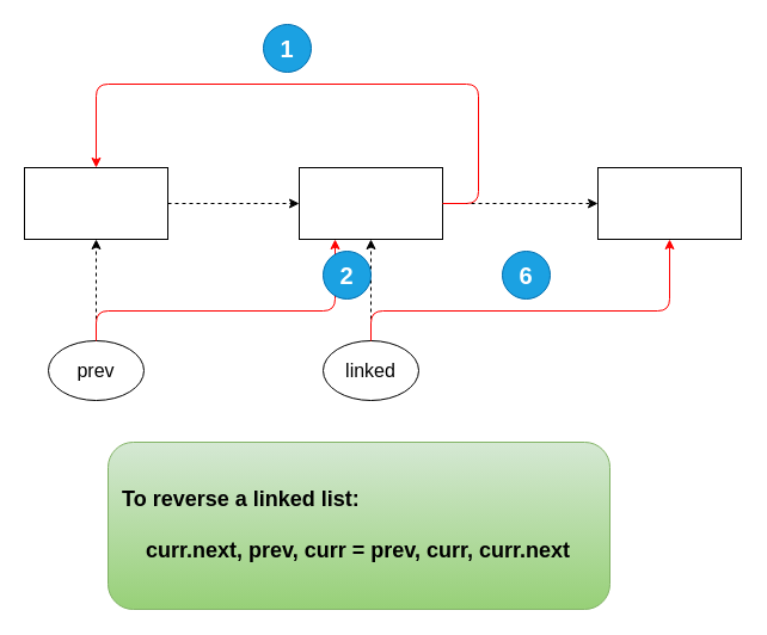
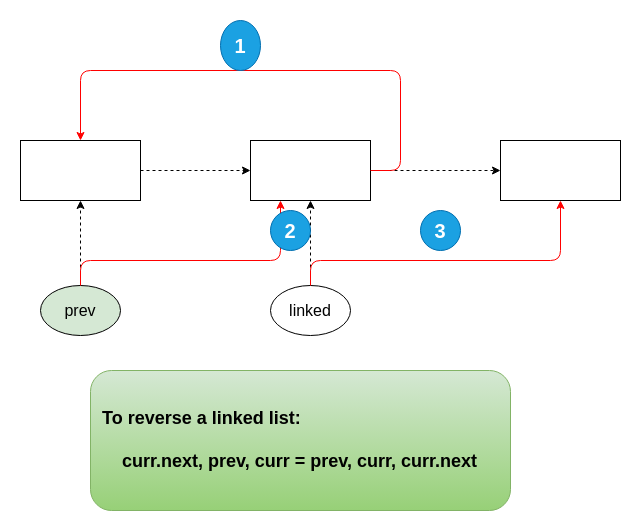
  <mxCell id="0" />
  <mxCell id="1" parent="0" />
  <mxCell id="2" value="" style="rounded=0;whiteSpace=wrap;html=1;" vertex="1" parent="1"><mxGeometry x="20" y="140" width="120" height="60" as="geometry" /></mxCell>
  <mxCell id="3" style="edgeStyle=orthogonalEdgeStyle;rounded=0;orthogonalLoop=1;jettySize=auto;html=1;entryX=0;entryY=0.5;entryDx=0;entryDy=0;dashed=1;" edge="1" parent="1" source="4" target="5"><mxGeometry relative="1" as="geometry" /></mxCell>
  <mxCell id="4" value="" style="rounded=0;whiteSpace=wrap;html=1;" vertex="1" parent="1"><mxGeometry x="250" y="140" width="120" height="60" as="geometry" /></mxCell>
  <mxCell id="5" value="" style="rounded=0;whiteSpace=wrap;html=1;" vertex="1" parent="1"><mxGeometry x="500" y="140" width="120" height="60" as="geometry" /></mxCell>
  <mxCell id="6" value="" style="endArrow=classic;html=1;exitX=1;exitY=0.5;exitDx=0;exitDy=0;entryX=0;entryY=0.5;entryDx=0;entryDy=0;dashed=1;" edge="1" parent="1" source="2" target="4"><mxGeometry width="50" height="50" relative="1" as="geometry"><mxPoint x="120" y="340" as="sourcePoint" /><mxPoint x="170" y="290" as="targetPoint" /></mxGeometry></mxCell>
  <mxCell id="7" value="" style="endArrow=classic;html=1;entryX=0.5;entryY=1;entryDx=0;entryDy=0;exitX=0.5;exitY=0;exitDx=0;exitDy=0;dashed=1;" edge="1" parent="1" source="8" target="2"><mxGeometry width="50" height="50" relative="1" as="geometry"><mxPoint x="80" y="270" as="sourcePoint" /><mxPoint x="100" y="230" as="targetPoint" /></mxGeometry></mxCell>
- <mxCell id="8" value="&lt;font style=&quot;font-size: 16px&quot;&gt;prev&lt;/font&gt;" style="ellipse;whiteSpace=wrap;html=1;" vertex="1" parent="1"><mxGeometry x="40" y="285" width="80" height="50" as="geometry" /></mxCell>
+ <mxCell id="8" value="&lt;font style=&quot;font-size: 16px&quot;&gt;prev&lt;/font&gt;" style="ellipse;whiteSpace=wrap;html=1;fillColor=#d5e8d4;" vertex="1" parent="1"><mxGeometry x="40" y="285" width="80" height="50" as="geometry" /></mxCell>
  <mxCell id="9" style="edgeStyle=orthogonalEdgeStyle;rounded=0;orthogonalLoop=1;jettySize=auto;html=1;entryX=0.5;entryY=1;entryDx=0;entryDy=0;dashed=1;" edge="1" parent="1" source="10" target="4"><mxGeometry relative="1" as="geometry" /></mxCell>
  <mxCell id="10" value="&lt;font style=&quot;font-size: 16px&quot;&gt;linked&lt;/font&gt;" style="ellipse;whiteSpace=wrap;html=1;" vertex="1" parent="1"><mxGeometry x="270" y="285" width="80" height="50" as="geometry" /></mxCell>
  <mxCell id="11" value="" style="edgeStyle=segmentEdgeStyle;endArrow=classic;html=1;strokeColor=#FF0000;exitX=1;exitY=0.5;exitDx=0;exitDy=0;entryX=0.5;entryY=0;entryDx=0;entryDy=0;" edge="1" parent="1" source="4" target="2"><mxGeometry width="50" height="50" relative="1" as="geometry"><mxPoint x="360" y="70" as="sourcePoint" /><mxPoint x="410" y="20" as="targetPoint" /><Array as="points"><mxPoint x="400" y="170" /><mxPoint x="400" y="70" /><mxPoint x="80" y="70" /></Array></mxGeometry></mxCell>
  <mxCell id="12" value="" style="edgeStyle=elbowEdgeStyle;elbow=vertical;endArrow=classic;html=1;strokeColor=#FF0000;exitX=0.5;exitY=0;exitDx=0;exitDy=0;entryX=0.25;entryY=1;entryDx=0;entryDy=0;" edge="1" parent="1" source="8" target="4"><mxGeometry width="50" height="50" relative="1" as="geometry"><mxPoint x="130" y="520" as="sourcePoint" /><mxPoint x="180" y="470" as="targetPoint" /><Array as="points"><mxPoint x="190" y="260" /></Array></mxGeometry></mxCell>
  <mxCell id="13" value="" style="edgeStyle=elbowEdgeStyle;elbow=vertical;endArrow=classic;html=1;strokeColor=#FF0000;exitX=0.5;exitY=0;exitDx=0;exitDy=0;entryX=0.5;entryY=1;entryDx=0;entryDy=0;" edge="1" parent="1" target="5"><mxGeometry width="50" height="50" relative="1" as="geometry"><mxPoint x="310" y="285" as="sourcePoint" /><mxPoint x="510" y="200" as="targetPoint" /><Array as="points"><mxPoint x="420" y="260" /></Array></mxGeometry></mxCell>
- <mxCell id="14" value="&lt;b&gt;&lt;font style=&quot;font-size: 20px&quot;&gt;1&lt;/font&gt;&lt;/b&gt;" style="ellipse;whiteSpace=wrap;html=1;aspect=fixed;fillColor=#1ba1e2;strokeColor=#006EAF;fontColor=#ffffff;" vertex="1" parent="1"><mxGeometry x="220" y="20" width="40" height="40" as="geometry" /></mxCell>
+ <mxCell id="14" value="&lt;b&gt;&lt;font style=&quot;font-size: 20px&quot;&gt;1&lt;/font&gt;&lt;/b&gt;" style="ellipse;whiteSpace=wrap;html=1;aspect=fixed;fillColor=#1ba1e2;strokeColor=#006EAF;fontColor=#ffffff;" vertex="1" parent="1"><mxGeometry x="220" y="20" width="40" height="50" as="geometry" /></mxCell>
  <mxCell id="15" value="&lt;b&gt;&lt;font style=&quot;font-size: 20px&quot;&gt;2&lt;/font&gt;&lt;/b&gt;" style="ellipse;whiteSpace=wrap;html=1;aspect=fixed;fillColor=#1ba1e2;strokeColor=#006EAF;fontColor=#ffffff;" vertex="1" parent="1"><mxGeometry x="270" y="210" width="40" height="40" as="geometry" /></mxCell>
- <mxCell id="16" value="&lt;b&gt;&lt;font style=&quot;font-size: 20px&quot;&gt;6&lt;/font&gt;&lt;/b&gt;" style="ellipse;whiteSpace=wrap;html=1;aspect=fixed;fillColor=#1ba1e2;strokeColor=#006EAF;fontColor=#ffffff;" vertex="1" parent="1"><mxGeometry x="420" y="210" width="40" height="40" as="geometry" /></mxCell>
+ <mxCell id="16" value="&lt;b&gt;&lt;font style=&quot;font-size: 20px&quot;&gt;3&lt;/font&gt;&lt;/b&gt;" style="ellipse;whiteSpace=wrap;html=1;aspect=fixed;fillColor=#1ba1e2;strokeColor=#006EAF;fontColor=#ffffff;" vertex="1" parent="1"><mxGeometry x="420" y="210" width="40" height="40" as="geometry" /></mxCell>
  <mxCell id="17" value="&lt;font style=&quot;font-size: 18px&quot;&gt;&lt;b&gt;&amp;nbsp; To reverse a linked list:&lt;br&gt;&lt;br&gt;&amp;nbsp; &amp;nbsp; &amp;nbsp; curr.next, prev, curr = prev, curr, curr.next&lt;/b&gt;&lt;/font&gt;" style="rounded=1;whiteSpace=wrap;html=1;gradientColor=#97d077;fillColor=#d5e8d4;strokeColor=#82b366;align=left;" vertex="1" parent="1"><mxGeometry x="90" y="370" width="420" height="140" as="geometry" /></mxCell>
